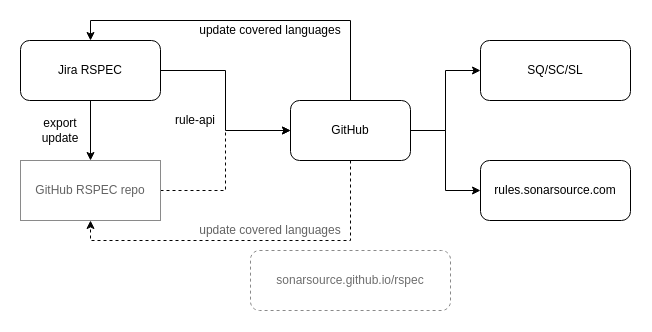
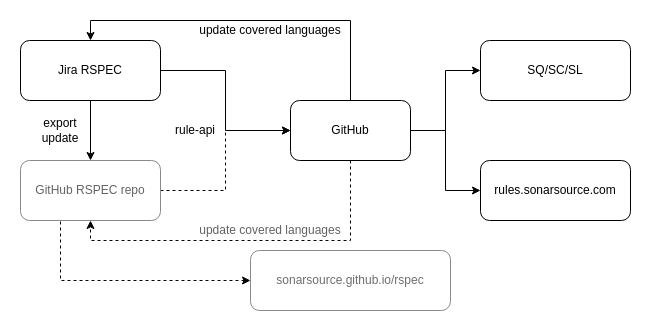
  <mxCell id="0" />
  <mxCell id="1" parent="0" />
  <mxCell id="2" style="edgeStyle=orthogonalEdgeStyle;rounded=0;orthogonalLoop=1;jettySize=auto;html=1;exitX=0.5;exitY=1;exitDx=0;exitDy=0;entryX=0.5;entryY=0;entryDx=0;entryDy=0;" parent="1" source="3" target="13" edge="1"><mxGeometry relative="1" as="geometry" /></mxCell>
  <mxCell id="3" value="Jira RSPEC" style="rounded=1;whiteSpace=wrap;html=1;" parent="1" vertex="1"><mxGeometry y="40" width="140" height="60" as="geometry" x="20" /></mxCell>
  <mxCell id="4" style="edgeStyle=orthogonalEdgeStyle;rounded=0;orthogonalLoop=1;jettySize=auto;html=1;exitX=1;exitY=0.5;exitDx=0;exitDy=0;" parent="1" source="8" target="9" edge="1"><mxGeometry relative="1" as="geometry" /></mxCell>
  <mxCell id="5" style="edgeStyle=orthogonalEdgeStyle;rounded=0;orthogonalLoop=1;jettySize=auto;html=1;exitX=1;exitY=0.5;exitDx=0;exitDy=0;entryX=0;entryY=0.5;entryDx=0;entryDy=0;" parent="1" source="8" target="10" edge="1"><mxGeometry relative="1" as="geometry" /></mxCell>
  <mxCell id="6" style="edgeStyle=orthogonalEdgeStyle;rounded=0;orthogonalLoop=1;jettySize=auto;html=1;exitX=0.5;exitY=0;exitDx=0;exitDy=0;entryX=0.5;entryY=0;entryDx=0;entryDy=0;" parent="1" source="8" target="3" edge="1"><mxGeometry relative="1" as="geometry"><Array as="points"><mxPoint x="350" y="20" /><mxPoint x="90" y="20" /></Array></mxGeometry></mxCell>
  <mxCell id="7" style="edgeStyle=orthogonalEdgeStyle;rounded=0;orthogonalLoop=1;jettySize=auto;html=1;exitX=0.5;exitY=1;exitDx=0;exitDy=0;entryX=0.5;entryY=1;entryDx=0;entryDy=0;fontColor=#636363;strokeColor=#030303;dashed=1;" parent="1" source="8" target="13" edge="1"><mxGeometry relative="1" as="geometry"><Array as="points"><mxPoint x="350" y="240" /><mxPoint x="90" y="240" /></Array></mxGeometry></mxCell>
  <mxCell id="8" value="&lt;div&gt;GitHub&lt;/div&gt;" style="rounded=1;whiteSpace=wrap;html=1;" parent="1" vertex="1"><mxGeometry x="290" y="100" width="120" height="60" as="geometry" /></mxCell>
  <mxCell id="9" value="SQ/SC/SL" style="rounded=1;whiteSpace=wrap;html=1;" parent="1" vertex="1"><mxGeometry x="480" y="40" width="150" height="60" as="geometry" /></mxCell>
  <mxCell id="10" value="&lt;div&gt;rules.sonarsource.com&lt;/div&gt;" style="rounded=1;whiteSpace=wrap;html=1;" parent="1" vertex="1"><mxGeometry x="480" y="160" width="150" height="60" as="geometry" /></mxCell>
  <mxCell id="11" style="edgeStyle=orthogonalEdgeStyle;rounded=0;orthogonalLoop=1;jettySize=auto;html=1;exitX=1;exitY=0.5;exitDx=0;exitDy=0;entryX=0;entryY=0.5;entryDx=0;entryDy=0;fontColor=#636363;strokeColor=#030303;dashed=1;" parent="1" source="13" target="8" edge="1"><mxGeometry relative="1" as="geometry" /></mxCell>
- <mxCell id="13" value="GitHub RSPEC repo" style="whiteSpace=wrap;html=1;fontColor=#636363;strokeColor=#8A8A8A;rounded=0;" parent="1" vertex="1"><mxGeometry y="160" width="140" height="60" as="geometry" x="20" /></mxCell>
+ <mxCell id="12" style="edgeStyle=orthogonalEdgeStyle;rounded=0;orthogonalLoop=1;jettySize=auto;html=1;exitX=0.75;exitY=1;exitDx=0;exitDy=0;entryX=0;entryY=0.5;entryDx=0;entryDy=0;dashed=1;strokeColor=#030303;fontColor=#6E6E6E;" parent="1" source="13" target="19" edge="1"><mxGeometry relative="1" as="geometry"><Array as="points"><mxPoint x="60" y="220" /><mxPoint x="60" y="280" /></Array></mxGeometry></mxCell>
+ <mxCell id="13" value="GitHub RSPEC repo" style="rounded=1;whiteSpace=wrap;html=1;fontColor=#636363;strokeColor=#8A8A8A;" parent="1" vertex="1"><mxGeometry y="160" width="140" height="60" as="geometry" x="20" /></mxCell>
  <mxCell id="14" value="export update" style="text;html=1;strokeColor=none;fillColor=none;align=center;verticalAlign=middle;whiteSpace=wrap;rounded=0;" parent="1" vertex="1"><mxGeometry x="40" y="120" width="40" height="20" as="geometry" /></mxCell>
- <mxCell id="15" value="rule-api" style="text;html=1;strokeColor=none;fillColor=none;align=center;verticalAlign=middle;whiteSpace=wrap;rounded=0;" parent="1" vertex="1"><mxGeometry x="170" y="110" width="50" height="20" as="geometry" /></mxCell>
+ <mxCell id="15" value="rule-api" style="text;html=1;strokeColor=none;fillColor=none;align=center;verticalAlign=middle;whiteSpace=wrap;rounded=0;" parent="1" vertex="1"><mxGeometry x="170" y="120" width="50" height="20" as="geometry" /></mxCell>
  <mxCell id="16" value="update covered languages" style="text;html=1;strokeColor=none;fillColor=none;align=center;verticalAlign=middle;whiteSpace=wrap;rounded=0;" parent="1" vertex="1"><mxGeometry x="190" y="20" width="160" height="20" as="geometry" /></mxCell>
  <mxCell id="17" value="update covered languages" style="text;html=1;fillColor=none;align=center;verticalAlign=middle;whiteSpace=wrap;rounded=0;fontColor=#636363;" parent="1" vertex="1"><mxGeometry x="190" y="220" width="160" height="20" as="geometry" /></mxCell>
  <mxCell id="18" style="edgeStyle=orthogonalEdgeStyle;rounded=0;orthogonalLoop=1;jettySize=auto;html=1;exitX=1;exitY=0.5;exitDx=0;exitDy=0;entryX=0;entryY=0.5;entryDx=0;entryDy=0;" parent="1" source="3" target="8" edge="1"><mxGeometry relative="1" as="geometry" /></mxCell>
- <mxCell id="19" value="sonarsource.github.io/rspec" style="rounded=1;whiteSpace=wrap;html=1;strokeColor=#8A8A8A;fontColor=#6E6E6E;dashed=1;" parent="1" vertex="1"><mxGeometry x="250" y="250" width="200" height="60" as="geometry" /></mxCell>
+ <mxCell id="19" value="sonarsource.github.io/rspec" style="rounded=1;whiteSpace=wrap;html=1;strokeColor=#8A8A8A;fontColor=#6E6E6E;" parent="1" vertex="1"><mxGeometry x="250" y="250" width="200" height="60" as="geometry" /></mxCell>
